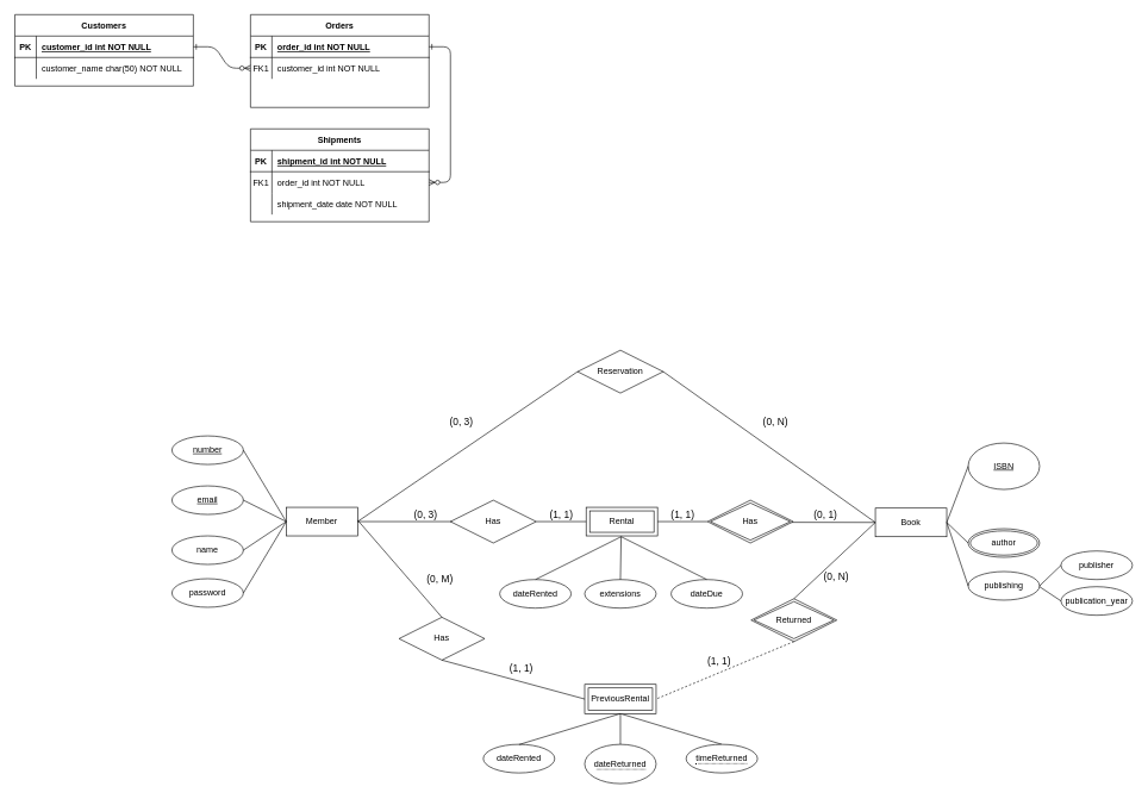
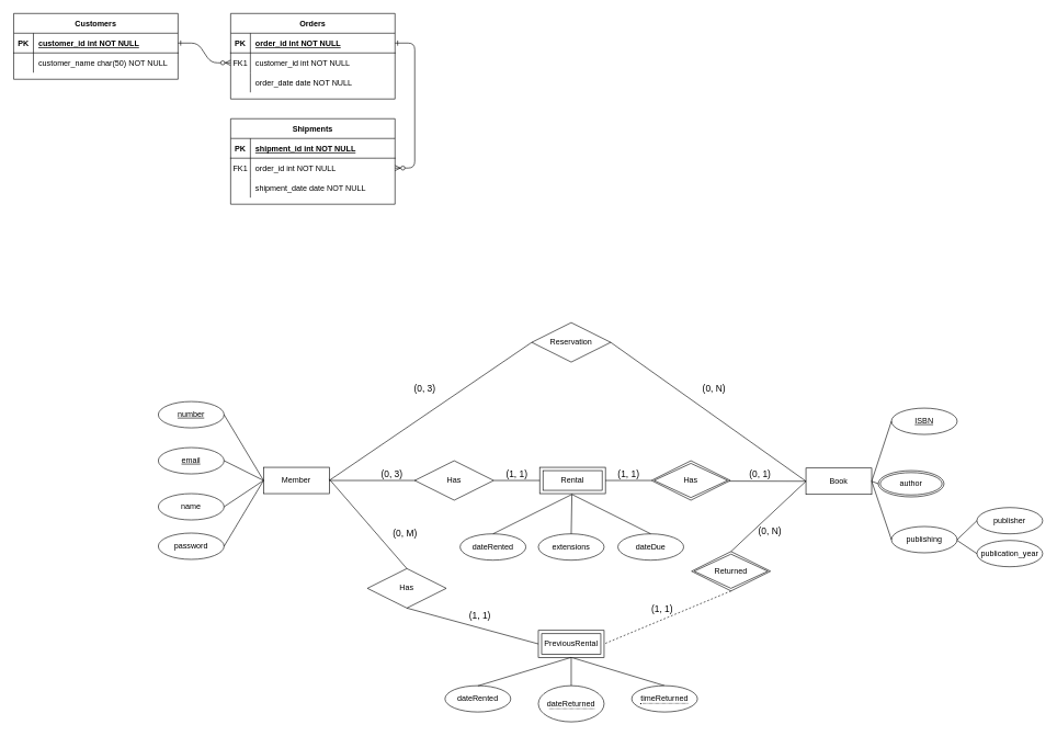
  <mxCell id="0" />
  <mxCell id="1" parent="0" />
  <mxCell id="2" value="" style="edgeStyle=entityRelationEdgeStyle;endArrow=ERzeroToMany;startArrow=ERone;endFill=1;startFill=0;" parent="1" source="25" target="8" edge="1"><mxGeometry width="100" height="100" relative="1" as="geometry"><mxPoint x="240" y="620" as="sourcePoint" /><mxPoint x="340" y="520" as="targetPoint" /></mxGeometry></mxCell>
  <mxCell id="3" value="" style="edgeStyle=entityRelationEdgeStyle;endArrow=ERzeroToMany;startArrow=ERone;endFill=1;startFill=0;" parent="1" source="5" target="18" edge="1"><mxGeometry width="100" height="100" relative="1" as="geometry"><mxPoint x="300" y="80" as="sourcePoint" /><mxPoint x="360" y="105" as="targetPoint" /></mxGeometry></mxCell>
  <mxCell id="4" value="Orders" style="shape=table;startSize=30;container=1;collapsible=1;childLayout=tableLayout;fixedRows=1;rowLines=0;fontStyle=1;align=center;resizeLast=1;" parent="1" vertex="1"><mxGeometry x="350" y="20" width="250" height="130" as="geometry" /></mxCell>
  <mxCell id="5" value="" style="shape=partialRectangle;collapsible=0;dropTarget=0;pointerEvents=0;fillColor=none;points=[[0,0.5],[1,0.5]];portConstraint=eastwest;top=0;left=0;right=0;bottom=1;" parent="4" vertex="1"><mxGeometry y="30" width="250" height="30" as="geometry" /></mxCell>
  <mxCell id="6" value="PK" style="shape=partialRectangle;overflow=hidden;connectable=0;fillColor=none;top=0;left=0;bottom=0;right=0;fontStyle=1;" parent="5" vertex="1"><mxGeometry width="30" height="30" as="geometry" /></mxCell>
  <mxCell id="7" value="order_id int NOT NULL " style="shape=partialRectangle;overflow=hidden;connectable=0;fillColor=none;top=0;left=0;bottom=0;right=0;align=left;spacingLeft=6;fontStyle=5;" parent="5" vertex="1"><mxGeometry x="30" width="220" height="30" as="geometry" /></mxCell>
  <mxCell id="8" value="" style="shape=partialRectangle;collapsible=0;dropTarget=0;pointerEvents=0;fillColor=none;points=[[0,0.5],[1,0.5]];portConstraint=eastwest;top=0;left=0;right=0;bottom=0;" parent="4" vertex="1"><mxGeometry y="60" width="250" height="30" as="geometry" /></mxCell>
  <mxCell id="9" value="FK1" style="shape=partialRectangle;overflow=hidden;connectable=0;fillColor=none;top=0;left=0;bottom=0;right=0;" parent="8" vertex="1"><mxGeometry width="30" height="30" as="geometry" /></mxCell>
  <mxCell id="10" value="customer_id int NOT NULL" style="shape=partialRectangle;overflow=hidden;connectable=0;fillColor=none;top=0;left=0;bottom=0;right=0;align=left;spacingLeft=6;" parent="8" vertex="1"><mxGeometry x="30" width="220" height="30" as="geometry" /></mxCell>
  <mxCell id="11" value="" style="shape=partialRectangle;collapsible=0;dropTarget=0;pointerEvents=0;fillColor=none;points=[[0,0.5],[1,0.5]];portConstraint=eastwest;top=0;left=0;right=0;bottom=0;" parent="4" vertex="1"><mxGeometry y="90" width="250" height="30" as="geometry" /></mxCell>
  <mxCell id="12" value="" style="shape=partialRectangle;overflow=hidden;connectable=0;fillColor=none;top=0;left=0;bottom=0;right=0;" parent="11" vertex="1"><mxGeometry width="30" height="30" as="geometry" /></mxCell>
+ <mxCell id="13" value="order_date date NOT NULL" style="shape=partialRectangle;overflow=hidden;connectable=0;fillColor=none;top=0;left=0;bottom=0;right=0;align=left;spacingLeft=6;" parent="11" vertex="1"><mxGeometry x="30" width="220" height="30" as="geometry" /></mxCell>
  <mxCell id="14" value="Shipments" style="shape=table;startSize=30;container=1;collapsible=1;childLayout=tableLayout;fixedRows=1;rowLines=0;fontStyle=1;align=center;resizeLast=1;" parent="1" vertex="1"><mxGeometry x="350" y="180" width="250" height="130" as="geometry" /></mxCell>
  <mxCell id="15" value="" style="shape=partialRectangle;collapsible=0;dropTarget=0;pointerEvents=0;fillColor=none;points=[[0,0.5],[1,0.5]];portConstraint=eastwest;top=0;left=0;right=0;bottom=1;" parent="14" vertex="1"><mxGeometry y="30" width="250" height="30" as="geometry" /></mxCell>
  <mxCell id="16" value="PK" style="shape=partialRectangle;overflow=hidden;connectable=0;fillColor=none;top=0;left=0;bottom=0;right=0;fontStyle=1;" parent="15" vertex="1"><mxGeometry width="30" height="30" as="geometry" /></mxCell>
  <mxCell id="17" value="shipment_id int NOT NULL " style="shape=partialRectangle;overflow=hidden;connectable=0;fillColor=none;top=0;left=0;bottom=0;right=0;align=left;spacingLeft=6;fontStyle=5;" parent="15" vertex="1"><mxGeometry x="30" width="220" height="30" as="geometry" /></mxCell>
  <mxCell id="18" value="" style="shape=partialRectangle;collapsible=0;dropTarget=0;pointerEvents=0;fillColor=none;points=[[0,0.5],[1,0.5]];portConstraint=eastwest;top=0;left=0;right=0;bottom=0;" parent="14" vertex="1"><mxGeometry y="60" width="250" height="30" as="geometry" /></mxCell>
  <mxCell id="19" value="FK1" style="shape=partialRectangle;overflow=hidden;connectable=0;fillColor=none;top=0;left=0;bottom=0;right=0;" parent="18" vertex="1"><mxGeometry width="30" height="30" as="geometry" /></mxCell>
  <mxCell id="20" value="order_id int NOT NULL" style="shape=partialRectangle;overflow=hidden;connectable=0;fillColor=none;top=0;left=0;bottom=0;right=0;align=left;spacingLeft=6;" parent="18" vertex="1"><mxGeometry x="30" width="220" height="30" as="geometry" /></mxCell>
  <mxCell id="21" value="" style="shape=partialRectangle;collapsible=0;dropTarget=0;pointerEvents=0;fillColor=none;points=[[0,0.5],[1,0.5]];portConstraint=eastwest;top=0;left=0;right=0;bottom=0;" parent="14" vertex="1"><mxGeometry y="90" width="250" height="30" as="geometry" /></mxCell>
  <mxCell id="22" value="" style="shape=partialRectangle;overflow=hidden;connectable=0;fillColor=none;top=0;left=0;bottom=0;right=0;" parent="21" vertex="1"><mxGeometry width="30" height="30" as="geometry" /></mxCell>
  <mxCell id="23" value="shipment_date date NOT NULL" style="shape=partialRectangle;overflow=hidden;connectable=0;fillColor=none;top=0;left=0;bottom=0;right=0;align=left;spacingLeft=6;" parent="21" vertex="1"><mxGeometry x="30" width="220" height="30" as="geometry" /></mxCell>
  <mxCell id="24" value="Customers" style="shape=table;startSize=30;container=1;collapsible=1;childLayout=tableLayout;fixedRows=1;rowLines=0;fontStyle=1;align=center;resizeLast=1;" parent="1" vertex="1"><mxGeometry x="20" y="20" width="250" height="100" as="geometry" /></mxCell>
  <mxCell id="25" value="" style="shape=partialRectangle;collapsible=0;dropTarget=0;pointerEvents=0;fillColor=none;points=[[0,0.5],[1,0.5]];portConstraint=eastwest;top=0;left=0;right=0;bottom=1;" parent="24" vertex="1"><mxGeometry y="30" width="250" height="30" as="geometry" /></mxCell>
  <mxCell id="26" value="PK" style="shape=partialRectangle;overflow=hidden;connectable=0;fillColor=none;top=0;left=0;bottom=0;right=0;fontStyle=1;" parent="25" vertex="1"><mxGeometry width="30" height="30" as="geometry" /></mxCell>
  <mxCell id="27" value="customer_id int NOT NULL " style="shape=partialRectangle;overflow=hidden;connectable=0;fillColor=none;top=0;left=0;bottom=0;right=0;align=left;spacingLeft=6;fontStyle=5;" parent="25" vertex="1"><mxGeometry x="30" width="220" height="30" as="geometry" /></mxCell>
  <mxCell id="28" value="" style="shape=partialRectangle;collapsible=0;dropTarget=0;pointerEvents=0;fillColor=none;points=[[0,0.5],[1,0.5]];portConstraint=eastwest;top=0;left=0;right=0;bottom=0;" parent="24" vertex="1"><mxGeometry y="60" width="250" height="30" as="geometry" /></mxCell>
  <mxCell id="29" value="" style="shape=partialRectangle;overflow=hidden;connectable=0;fillColor=none;top=0;left=0;bottom=0;right=0;" parent="28" vertex="1"><mxGeometry width="30" height="30" as="geometry" /></mxCell>
  <mxCell id="30" value="customer_name char(50) NOT NULL" style="shape=partialRectangle;overflow=hidden;connectable=0;fillColor=none;top=0;left=0;bottom=0;right=0;align=left;spacingLeft=6;" parent="28" vertex="1"><mxGeometry x="30" width="220" height="30" as="geometry" /></mxCell>
  <mxCell id="31" value="Member" style="whiteSpace=wrap;html=1;align=center;" vertex="1" parent="1"><mxGeometry x="400" y="710" width="100" height="40" as="geometry" /></mxCell>
  <mxCell id="32" value="Book" style="whiteSpace=wrap;html=1;align=center;" vertex="1" parent="1"><mxGeometry x="1225" y="711.18" width="100" height="40" as="geometry" /></mxCell>
  <mxCell id="33" value="name" style="ellipse;whiteSpace=wrap;html=1;align=center;" vertex="1" parent="1"><mxGeometry x="240" y="750" width="100" height="40" as="geometry" /></mxCell>
  <mxCell id="34" value="password" style="ellipse;whiteSpace=wrap;html=1;align=center;" vertex="1" parent="1"><mxGeometry x="240" y="810" width="100" height="40" as="geometry" /></mxCell>
  <mxCell id="35" value="number" style="ellipse;whiteSpace=wrap;html=1;align=center;fontStyle=4;" vertex="1" parent="1"><mxGeometry x="240" y="610" width="100" height="40" as="geometry" /></mxCell>
  <mxCell id="36" value="email" style="ellipse;whiteSpace=wrap;html=1;align=center;fontStyle=4;" vertex="1" parent="1"><mxGeometry x="240" y="680" width="100" height="40" as="geometry" /></mxCell>
  <mxCell id="37" value="" style="endArrow=none;html=1;rounded=0;entryX=0;entryY=0.5;entryDx=0;entryDy=0;exitX=1;exitY=0.5;exitDx=0;exitDy=0;" edge="1" parent="1" source="35" target="31"><mxGeometry relative="1" as="geometry"><mxPoint x="330" y="629.5" as="sourcePoint" /><mxPoint x="500" y="629.5" as="targetPoint" /></mxGeometry></mxCell>
  <mxCell id="38" value="" style="endArrow=none;html=1;rounded=0;exitX=1;exitY=0.5;exitDx=0;exitDy=0;" edge="1" parent="1" source="36"><mxGeometry relative="1" as="geometry"><mxPoint x="340" y="639.5" as="sourcePoint" /><mxPoint x="400" y="730" as="targetPoint" /></mxGeometry></mxCell>
  <mxCell id="39" value="" style="endArrow=none;html=1;rounded=0;exitX=1;exitY=0.5;exitDx=0;exitDy=0;entryX=0;entryY=0.5;entryDx=0;entryDy=0;" edge="1" parent="1" source="33" target="31"><mxGeometry relative="1" as="geometry"><mxPoint x="340" y="710" as="sourcePoint" /><mxPoint x="410" y="740" as="targetPoint" /></mxGeometry></mxCell>
  <mxCell id="40" value="" style="endArrow=none;html=1;rounded=0;exitX=1;exitY=0.5;exitDx=0;exitDy=0;entryX=0;entryY=0.5;entryDx=0;entryDy=0;" edge="1" parent="1" source="34" target="31"><mxGeometry relative="1" as="geometry"><mxPoint x="350" y="720" as="sourcePoint" /><mxPoint x="420" y="750" as="targetPoint" /></mxGeometry></mxCell>
- <mxCell id="41" value="ISBN" style="ellipse;whiteSpace=wrap;html=1;align=center;fontStyle=4;" vertex="1" parent="1"><mxGeometry x="1355" y="620" width="100" height="65" as="geometry" /></mxCell>
+ <mxCell id="41" value="ISBN" style="ellipse;whiteSpace=wrap;html=1;align=center;fontStyle=4;" vertex="1" parent="1"><mxGeometry x="1355" y="620" width="100" height="40" as="geometry" /></mxCell>
  <mxCell id="42" value="publishing" style="ellipse;whiteSpace=wrap;html=1;align=center;" vertex="1" parent="1"><mxGeometry x="1355" y="800" width="100" height="40" as="geometry" /></mxCell>
  <mxCell id="43" style="edgeStyle=orthogonalEdgeStyle;rounded=0;orthogonalLoop=1;jettySize=auto;html=1;exitX=0.5;exitY=1;exitDx=0;exitDy=0;" edge="1" parent="1" source="42" target="42"><mxGeometry relative="1" as="geometry" /></mxCell>
- <mxCell id="44" value="author" style="ellipse;shape=doubleEllipse;margin=3;whiteSpace=wrap;html=1;align=center;" vertex="1" parent="1"><mxGeometry x="1355" y="740" width="100" height="40" as="geometry" /></mxCell>
+ <mxCell id="44" value="author" style="ellipse;shape=doubleEllipse;margin=3;whiteSpace=wrap;html=1;align=center;" vertex="1" parent="1"><mxGeometry x="1335" y="715" width="100" height="40" as="geometry" /></mxCell>
  <mxCell id="45" value="publisher" style="ellipse;whiteSpace=wrap;html=1;align=center;" vertex="1" parent="1"><mxGeometry x="1485" y="771.18" width="100" height="40" as="geometry" /></mxCell>
  <mxCell id="46" value="publication_year" style="ellipse;whiteSpace=wrap;html=1;align=center;" vertex="1" parent="1"><mxGeometry x="1485" y="821.18" width="100" height="40" as="geometry" /></mxCell>
  <mxCell id="47" value="" style="endArrow=none;html=1;rounded=0;exitX=0;exitY=0.5;exitDx=0;exitDy=0;entryX=1;entryY=0.5;entryDx=0;entryDy=0;" edge="1" parent="1" source="41" target="32"><mxGeometry relative="1" as="geometry"><mxPoint x="1115" y="711.18" as="sourcePoint" /><mxPoint x="1275" y="711.18" as="targetPoint" /></mxGeometry></mxCell>
  <mxCell id="48" value="" style="endArrow=none;html=1;rounded=0;exitX=0;exitY=0.5;exitDx=0;exitDy=0;entryX=1;entryY=0.5;entryDx=0;entryDy=0;" edge="1" parent="1" source="44" target="32"><mxGeometry relative="1" as="geometry"><mxPoint x="1365" y="710" as="sourcePoint" /><mxPoint x="1335" y="741.18" as="targetPoint" /></mxGeometry></mxCell>
  <mxCell id="49" value="" style="endArrow=none;html=1;rounded=0;exitX=0;exitY=0.5;exitDx=0;exitDy=0;entryX=1;entryY=0.5;entryDx=0;entryDy=0;" edge="1" parent="1" source="42" target="32"><mxGeometry relative="1" as="geometry"><mxPoint x="1365" y="770" as="sourcePoint" /><mxPoint x="1335" y="741.18" as="targetPoint" /></mxGeometry></mxCell>
  <mxCell id="50" value="" style="endArrow=none;html=1;rounded=0;exitX=1;exitY=0.5;exitDx=0;exitDy=0;entryX=0;entryY=0.5;entryDx=0;entryDy=0;" edge="1" parent="1" source="42" target="45"><mxGeometry relative="1" as="geometry"><mxPoint x="1365" y="830" as="sourcePoint" /><mxPoint x="1335" y="741.18" as="targetPoint" /></mxGeometry></mxCell>
  <mxCell id="51" value="" style="endArrow=none;html=1;rounded=0;entryX=0;entryY=0.5;entryDx=0;entryDy=0;" edge="1" parent="1" target="46"><mxGeometry relative="1" as="geometry"><mxPoint x="1455" y="821.18" as="sourcePoint" /><mxPoint x="1505" y="790" as="targetPoint" /></mxGeometry></mxCell>
  <mxCell id="52" value="" style="endArrow=none;html=1;rounded=0;exitX=1;exitY=0.5;exitDx=0;exitDy=0;" edge="1" parent="1" source="31"><mxGeometry relative="1" as="geometry"><mxPoint x="760" y="640" as="sourcePoint" /><mxPoint x="640" y="730" as="targetPoint" /></mxGeometry></mxCell>
  <mxCell id="53" value="" style="endArrow=none;html=1;rounded=0;exitX=0;exitY=0.5;exitDx=0;exitDy=0;" edge="1" parent="1" source="32"><mxGeometry relative="1" as="geometry"><mxPoint x="920" y="741.18" as="sourcePoint" /><mxPoint x="1100" y="731" as="targetPoint" /></mxGeometry></mxCell>
  <mxCell id="54" value="Reservation" style="shape=rhombus;perimeter=rhombusPerimeter;whiteSpace=wrap;html=1;align=center;" vertex="1" parent="1"><mxGeometry x="808" y="490" width="120" height="60" as="geometry" /></mxCell>
  <mxCell id="55" value="" style="endArrow=none;html=1;rounded=0;entryX=0;entryY=0.5;entryDx=0;entryDy=0;exitX=1;exitY=0.5;exitDx=0;exitDy=0;" edge="1" parent="1" source="31" target="54"><mxGeometry relative="1" as="geometry"><mxPoint x="680" y="730" as="sourcePoint" /><mxPoint x="820" y="540" as="targetPoint" /></mxGeometry></mxCell>
  <mxCell id="56" value="" style="endArrow=none;html=1;rounded=0;entryX=1;entryY=0.5;entryDx=0;entryDy=0;exitX=0;exitY=0.5;exitDx=0;exitDy=0;" edge="1" parent="1" source="32" target="54"><mxGeometry relative="1" as="geometry"><mxPoint x="1280" y="522.36" as="sourcePoint" /><mxPoint x="1160" y="521.18" as="targetPoint" /></mxGeometry></mxCell>
  <mxCell id="57" value="&lt;font style=&quot;font-size: 14px&quot;&gt;(0, 3)&lt;/font&gt;" style="text;html=1;align=center;verticalAlign=middle;resizable=0;points=[];autosize=1;strokeColor=none;" vertex="1" parent="1"><mxGeometry x="620" y="580" width="50" height="20" as="geometry" /></mxCell>
  <mxCell id="58" value="&lt;font style=&quot;font-size: 14px&quot;&gt;(0, N)&lt;/font&gt;" style="text;html=1;align=center;verticalAlign=middle;resizable=0;points=[];autosize=1;strokeColor=none;" vertex="1" parent="1"><mxGeometry x="1060" y="580" width="50" height="20" as="geometry" /></mxCell>
  <mxCell id="59" value="&lt;font style=&quot;font-size: 14px&quot;&gt;(0, 3)&lt;/font&gt;" style="text;html=1;align=center;verticalAlign=middle;resizable=0;points=[];autosize=1;strokeColor=none;" vertex="1" parent="1"><mxGeometry x="570" y="710" width="50" height="20" as="geometry" /></mxCell>
  <mxCell id="60" value="&lt;font style=&quot;font-size: 14px&quot;&gt;(0, 1)&lt;/font&gt;" style="text;html=1;align=center;verticalAlign=middle;resizable=0;points=[];autosize=1;strokeColor=none;" vertex="1" parent="1"><mxGeometry x="1130" y="710" width="50" height="20" as="geometry" /></mxCell>
  <mxCell id="61" value="Rental" style="shape=ext;margin=3;double=1;whiteSpace=wrap;html=1;align=center;" vertex="1" parent="1"><mxGeometry x="820" y="710" width="100" height="40" as="geometry" /></mxCell>
  <mxCell id="62" value="Has" style="shape=rhombus;double=1;perimeter=rhombusPerimeter;whiteSpace=wrap;html=1;align=center;" vertex="1" parent="1"><mxGeometry x="990" y="700" width="120" height="60" as="geometry" /></mxCell>
  <mxCell id="63" value="" style="endArrow=none;html=1;rounded=0;exitX=1;exitY=0.5;exitDx=0;exitDy=0;entryX=0;entryY=0.5;entryDx=0;entryDy=0;" edge="1" parent="1" source="61" target="62"><mxGeometry relative="1" as="geometry"><mxPoint x="990" y="780" as="sourcePoint" /><mxPoint x="1150" y="780" as="targetPoint" /></mxGeometry></mxCell>
  <mxCell id="64" value="&lt;font style=&quot;font-size: 14px&quot;&gt;(1, 1)&lt;/font&gt;" style="text;html=1;align=center;verticalAlign=middle;resizable=0;points=[];autosize=1;strokeColor=none;" vertex="1" parent="1"><mxGeometry x="760" y="710" width="50" height="20" as="geometry" /></mxCell>
  <mxCell id="65" value="" style="endArrow=none;html=1;rounded=0;exitX=1;exitY=0.5;exitDx=0;exitDy=0;entryX=0;entryY=0.5;entryDx=0;entryDy=0;" edge="1" parent="1" target="61"><mxGeometry relative="1" as="geometry"><mxPoint x="750" y="730" as="sourcePoint" /><mxPoint x="1000" y="740" as="targetPoint" /></mxGeometry></mxCell>
  <mxCell id="66" value="&lt;font style=&quot;font-size: 14px&quot;&gt;(1, 1)&lt;/font&gt;" style="text;html=1;align=center;verticalAlign=middle;resizable=0;points=[];autosize=1;strokeColor=none;" vertex="1" parent="1"><mxGeometry x="930" y="711.18" width="50" height="20" as="geometry" /></mxCell>
  <mxCell id="67" value="Has" style="shape=rhombus;perimeter=rhombusPerimeter;whiteSpace=wrap;html=1;align=center;" vertex="1" parent="1"><mxGeometry x="630" y="700" width="120" height="60" as="geometry" /></mxCell>
  <mxCell id="68" value="dateRented" style="ellipse;whiteSpace=wrap;html=1;align=center;" vertex="1" parent="1"><mxGeometry x="699" y="811.18" width="100" height="40" as="geometry" /></mxCell>
  <mxCell id="69" value="" style="endArrow=none;html=1;rounded=0;exitX=0.5;exitY=0;exitDx=0;exitDy=0;entryX=0.5;entryY=1;entryDx=0;entryDy=0;" edge="1" parent="1" source="68"><mxGeometry relative="1" as="geometry"><mxPoint x="759" y="1011.18" as="sourcePoint" /><mxPoint x="869" y="751.18" as="targetPoint" /></mxGeometry></mxCell>
  <mxCell id="70" value="dateDue" style="ellipse;whiteSpace=wrap;html=1;align=center;dashed=0;" vertex="1" parent="1"><mxGeometry x="939" y="811.18" width="100" height="40" as="geometry" /></mxCell>
  <mxCell id="71" value="" style="endArrow=none;html=1;rounded=0;entryX=0.5;entryY=0;entryDx=0;entryDy=0;" edge="1" parent="1" target="70"><mxGeometry relative="1" as="geometry"><mxPoint x="869" y="751.18" as="sourcePoint" /><mxPoint x="919" y="1011.18" as="targetPoint" /></mxGeometry></mxCell>
  <mxCell id="72" value="extensions" style="ellipse;whiteSpace=wrap;html=1;align=center;" vertex="1" parent="1"><mxGeometry x="818" y="811.18" width="100" height="40" as="geometry" /></mxCell>
  <mxCell id="73" value="" style="endArrow=none;html=1;entryX=0.5;entryY=0;entryDx=0;entryDy=0;" edge="1" parent="1" target="72"><mxGeometry width="50" height="50" relative="1" as="geometry"><mxPoint x="869" y="751.18" as="sourcePoint" /><mxPoint x="869" y="791.18" as="targetPoint" /></mxGeometry></mxCell>
  <mxCell id="74" value="&lt;font style=&quot;font-size: 14px&quot;&gt;(0, N)&lt;/font&gt;" style="text;html=1;align=center;verticalAlign=middle;resizable=0;points=[];autosize=1;strokeColor=none;" vertex="1" parent="1"><mxGeometry x="1145" y="797" width="50" height="20" as="geometry" /></mxCell>
  <mxCell id="75" value="&lt;font style=&quot;font-size: 14px&quot;&gt;(0, M)&lt;/font&gt;" style="text;html=1;align=center;verticalAlign=middle;resizable=0;points=[];autosize=1;strokeColor=none;" vertex="1" parent="1"><mxGeometry x="590" y="800" width="50" height="20" as="geometry" /></mxCell>
  <mxCell id="76" value="" style="endArrow=none;html=1;rounded=0;exitX=0.5;exitY=0;exitDx=0;exitDy=0;entryX=0.5;entryY=1;entryDx=0;entryDy=0;" edge="1" parent="1" source="78" target="80"><mxGeometry relative="1" as="geometry"><mxPoint x="788" y="1042" as="sourcePoint" /><mxPoint x="868" y="1005" as="targetPoint" /></mxGeometry></mxCell>
  <mxCell id="77" value="" style="endArrow=none;html=1;rounded=0;entryX=0.5;entryY=0;entryDx=0;entryDy=0;exitX=0.5;exitY=1;exitDx=0;exitDy=0;" edge="1" parent="1" source="80" target="79"><mxGeometry relative="1" as="geometry"><mxPoint x="868" y="996" as="sourcePoint" /><mxPoint x="937" y="1044" as="targetPoint" /></mxGeometry></mxCell>
  <mxCell id="78" value="&lt;span style=&quot;border-bottom: 1px dotted&quot;&gt;dateReturned&lt;/span&gt;" style="ellipse;whiteSpace=wrap;html=1;align=center;" vertex="1" parent="1"><mxGeometry x="818" y="1042" width="100" height="55" as="geometry" /></mxCell>
  <mxCell id="79" value="&lt;span style=&quot;border-bottom: 1px dotted&quot;&gt;timeReturned&lt;/span&gt;" style="ellipse;whiteSpace=wrap;html=1;align=center;" vertex="1" parent="1"><mxGeometry x="960" y="1042" width="100" height="40" as="geometry" /></mxCell>
  <mxCell id="80" value="PreviousRental" style="shape=ext;margin=3;double=1;whiteSpace=wrap;html=1;align=center;" vertex="1" parent="1"><mxGeometry x="818" y="958" width="100" height="41" as="geometry" /></mxCell>
  <mxCell id="81" value="Returned" style="shape=rhombus;double=1;perimeter=rhombusPerimeter;whiteSpace=wrap;html=1;align=center;" vertex="1" parent="1"><mxGeometry x="1051" y="838" width="120" height="60" as="geometry" /></mxCell>
  <mxCell id="82" value="" style="endArrow=none;html=1;rounded=0;exitX=0;exitY=0.5;exitDx=0;exitDy=0;entryX=0.5;entryY=0;entryDx=0;entryDy=0;" edge="1" parent="1" source="32" target="81"><mxGeometry relative="1" as="geometry"><mxPoint x="1235" y="741.18" as="sourcePoint" /><mxPoint x="1110" y="741" as="targetPoint" /></mxGeometry></mxCell>
  <mxCell id="83" value="" style="endArrow=none;html=1;rounded=0;exitX=0.5;exitY=1;exitDx=0;exitDy=0;entryX=1;entryY=0.5;entryDx=0;entryDy=0;dashed=1;" edge="1" parent="1" source="81" target="80"><mxGeometry relative="1" as="geometry"><mxPoint x="1235" y="741.18" as="sourcePoint" /><mxPoint x="1164" y="891.18" as="targetPoint" /></mxGeometry></mxCell>
  <mxCell id="84" value="&lt;font style=&quot;font-size: 14px&quot;&gt;(1, 1)&lt;/font&gt;" style="text;html=1;align=center;verticalAlign=middle;resizable=0;points=[];autosize=1;strokeColor=none;" vertex="1" parent="1"><mxGeometry x="984" y="916" width="43" height="19" as="geometry" /></mxCell>
  <mxCell id="85" value="Has" style="shape=rhombus;perimeter=rhombusPerimeter;whiteSpace=wrap;html=1;align=center;" vertex="1" parent="1"><mxGeometry x="558" y="864" width="120" height="60" as="geometry" /></mxCell>
  <mxCell id="86" value="" style="endArrow=none;html=1;rounded=0;entryX=0.5;entryY=0;entryDx=0;entryDy=0;" edge="1" parent="1" target="85"><mxGeometry relative="1" as="geometry"><mxPoint x="500" y="728" as="sourcePoint" /><mxPoint x="650" y="740" as="targetPoint" /></mxGeometry></mxCell>
  <mxCell id="87" value="" style="endArrow=none;html=1;rounded=0;entryX=0;entryY=0.5;entryDx=0;entryDy=0;exitX=0.5;exitY=1;exitDx=0;exitDy=0;" edge="1" parent="1" source="85" target="80"><mxGeometry relative="1" as="geometry"><mxPoint x="510" y="738" as="sourcePoint" /><mxPoint x="585" y="896" as="targetPoint" /></mxGeometry></mxCell>
  <mxCell id="88" value="&lt;font style=&quot;font-size: 14px&quot;&gt;(1, 1)&lt;/font&gt;" style="text;html=1;align=center;verticalAlign=middle;resizable=0;points=[];autosize=1;strokeColor=none;" vertex="1" parent="1"><mxGeometry x="707" y="926" width="43" height="19" as="geometry" /></mxCell>
  <mxCell id="89" value="dateRented" style="ellipse;whiteSpace=wrap;html=1;align=center;" vertex="1" parent="1"><mxGeometry x="676" y="1042" width="100" height="40" as="geometry" /></mxCell>
  <mxCell id="90" value="" style="endArrow=none;html=1;rounded=0;exitX=0.5;exitY=0.008;exitDx=0;exitDy=0;entryX=0.5;entryY=1;entryDx=0;entryDy=0;exitPerimeter=0;" edge="1" parent="1" source="89" target="80"><mxGeometry relative="1" as="geometry"><mxPoint x="759" y="821.18" as="sourcePoint" /><mxPoint x="879" y="761.18" as="targetPoint" /></mxGeometry></mxCell>
